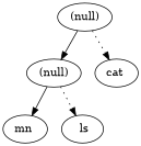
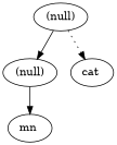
  digraph {
    edge [style=solid]
    n1 [label="(null)"]
    n2 [label="(null)"]
    n3 [label="cat "]
    n4 [label="mn "]
-   n5 [label=" ls"]
    n1 -> n2
    n1 -> n3 [style=dotted]
    n2 -> n4
-   n2 -> n5 [style=dotted]
  }
